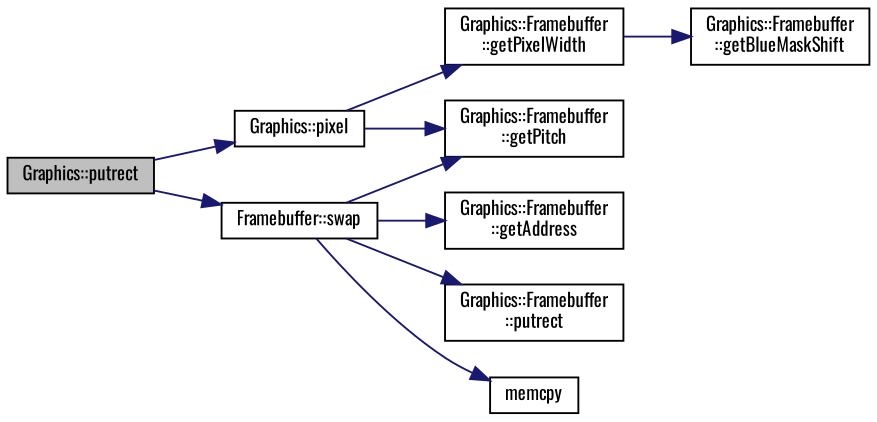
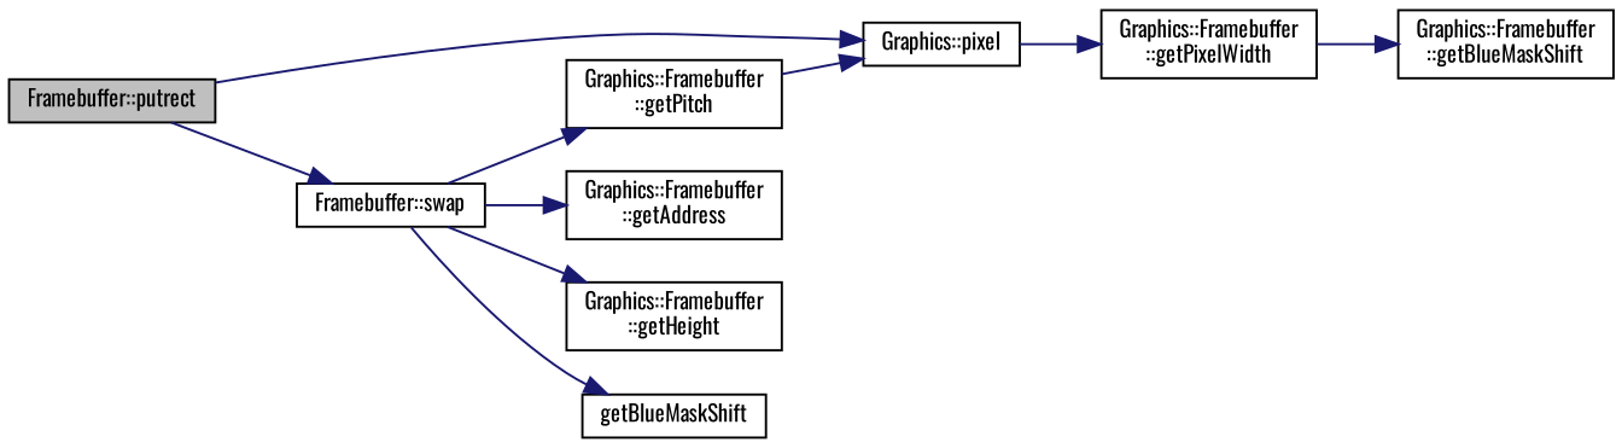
  digraph {
    fontname=Oswald
    rankdir=LR
    node [color=black fillcolor=white fontname=Oswald fontsize=10 shape=record style=filled]
    edge [color=midnightblue fontname=Oswald fontsize=10 labelfontname=Helvetica labelfontsize=10 style=solid]
-   n1 [fillcolor=grey75 fontcolor=black height=0.2 label="Graphics::putrect" width=0.4]
+   n1 [fillcolor=grey75 fontcolor=black height=0.2 label="Framebuffer::putrect" width=0.4]
    n2 [height=0.2 label="Graphics::pixel" width=0.4]
    n3 [height=0.2 label="Framebuffer::swap" width=0.4]
    n4 [height=0.2 label="Graphics::Framebuffer\l::getPitch" width=0.4]
    n5 [height=0.2 label="Graphics::Framebuffer\l::getPixelWidth" width=0.4]
    n6 [height=0.2 label="Graphics::Framebuffer\l::getAddress" width=0.4]
-   n7 [height=0.2 label="Graphics::Framebuffer\l::putrect" width=0.4]
-   n8 [height=0.2 label=memcpy width=0.4]
+   n7 [height=0.2 label="Graphics::Framebuffer\l::getHeight" width=0.4]
+   n8 [height=0.2 label=getBlueMaskShift width=0.4]
    n9 [height=0.2 label="Graphics::Framebuffer\l::getBlueMaskShift" width=0.4]
    n1 -> n2
    n1 -> n3
-   n2 -> n4
+   n4 -> n2
    n2 -> n5
    n3 -> n4
    n3 -> n6
    n3 -> n7
    n3 -> n8
    n5 -> n9
  }
